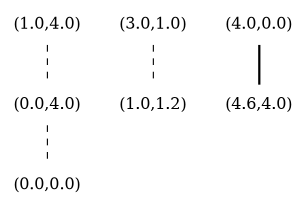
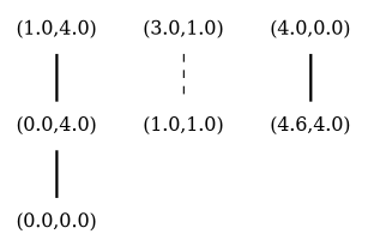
  graph {
    node [color=red shape=plaintext]
    edge [style=bold]
    n1 [label="(0.0,0.0)"]
    n2 [label="(0.0,4.0)"]
    n3 [color=purple label="(1.0,4.0)"]
-   n4 [color=purple label="(1.0,1.2)"]
+   n4 [color=purple label="(1.0,1.0)"]
    n5 [label="(3.0,1.0)"]
    n6 [label="(4.6,4.0)"]
    n7 [color=purple label="(4.0,0.0)"]
-   n2 -- n1 [style=dashed]
-   n3 -- n2 [style=dashed]
+   n2 -- n1
+   n3 -- n2
    n5 -- n4 [style=dashed]
    n7 -- n6
  }
